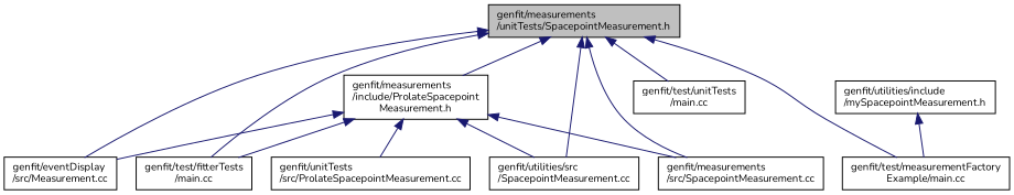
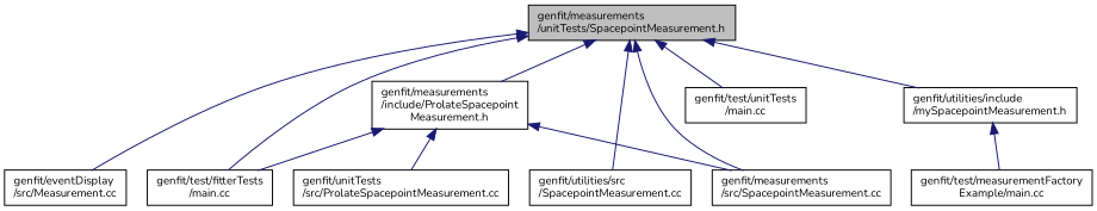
  digraph {
    fontname=Nunito
    node [color=black fillcolor=white fontname=Nunito fontsize=10 shape=record style=filled]
    edge [color=midnightblue dir=back fontname=Nunito fontsize=10 labelfontname=Helvetica labelfontsize=10 style=solid]
    n1 [fillcolor=grey75 fontcolor=black height=0.2 label="genfit/measurements\l/unitTests/SpacepointMeasurement.h" width=0.4]
    n2 [height=0.2 label="genfit/eventDisplay\l/src/Measurement.cc" width=0.4]
    n3 [height=0.2 label="genfit/measurements\l/include/ProlateSpacepoint\lMeasurement.h" width=0.4]
    n4 [height=0.2 label="genfit/test/fitterTests\l/main.cc" width=0.4]
    n5 [height=0.2 label="genfit/test/unitTests\l/main.cc" width=0.4]
    n6 [height=0.2 label="genfit/utilities/src\l/SpacepointMeasurement.cc" width=0.4]
    n7 [height=0.2 label="genfit/measurements\l/src/SpacepointMeasurement.cc" width=0.4]
    n8 [height=0.2 label="genfit/utilities/include\l/mySpacepointMeasurement.h" width=0.4]
    n9 [height=0.2 label="genfit/unitTests\l/src/ProlateSpacepointMeasurement.cc" width=0.4]
    n10 [height=0.2 label="genfit/test/measurementFactory\lExample/main.cc" width=0.4]
    n1 -> n2
    n1 -> n3
    n1 -> n4
    n1 -> n5
    n1 -> n6
    n1 -> n7
-   n1 -> n10
-   n3 -> n2
+   n1 -> n8
    n3 -> n4
-   n3 -> n6
    n3 -> n7
    n3 -> n9
    n8 -> n10
  }
